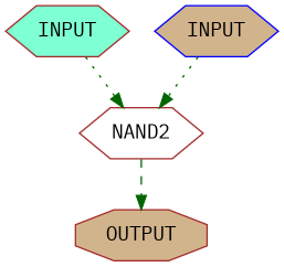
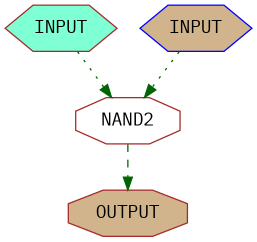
  digraph {
    fontname="IBM Plex Mono"
    node [style=filled fillcolor=tan color=brown shape=hexagon fontname="IBM Plex Mono"]
    edge [color=darkgreen style=dotted fontname="IBM Plex Mono"]
    n1 [label=INPUT fillcolor=aquamarine]
-   n2 [label=NAND2 fillcolor=white]
+   n2 [label=NAND2 fillcolor=white shape=octagon]
    n3 [label=INPUT color=blue]
    n4 [label=OUTPUT shape=octagon]
    n1 -> n2
    n2 -> n4 [style=dashed]
    n3 -> n2
  }
